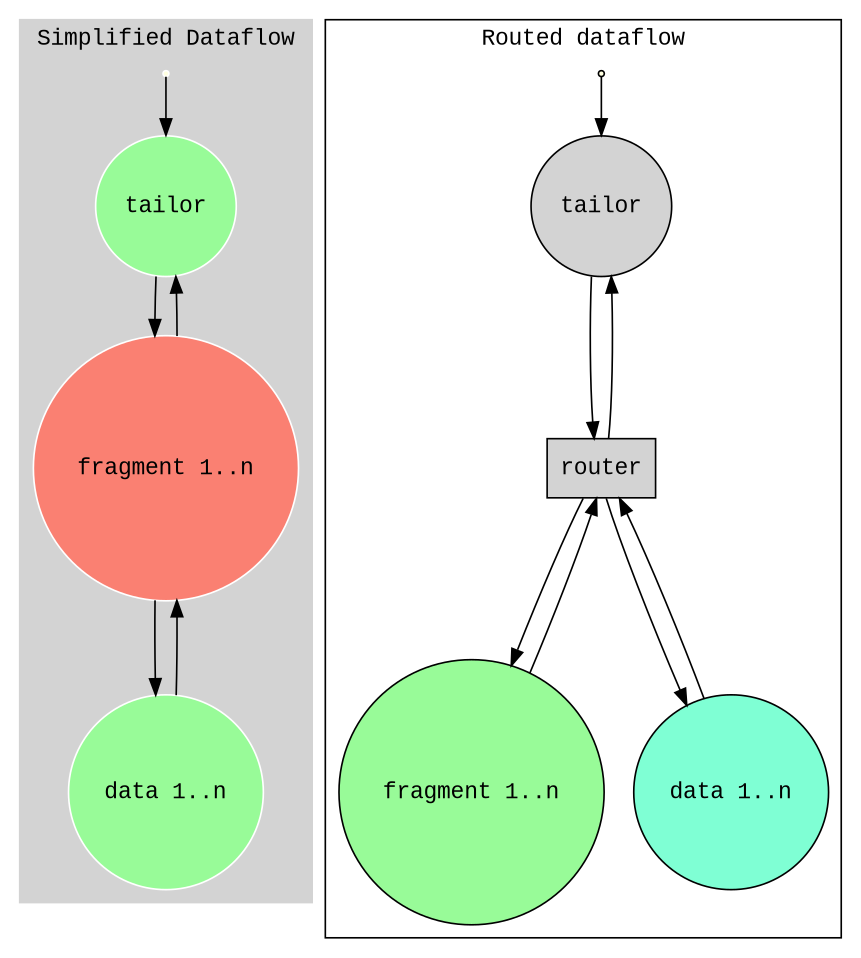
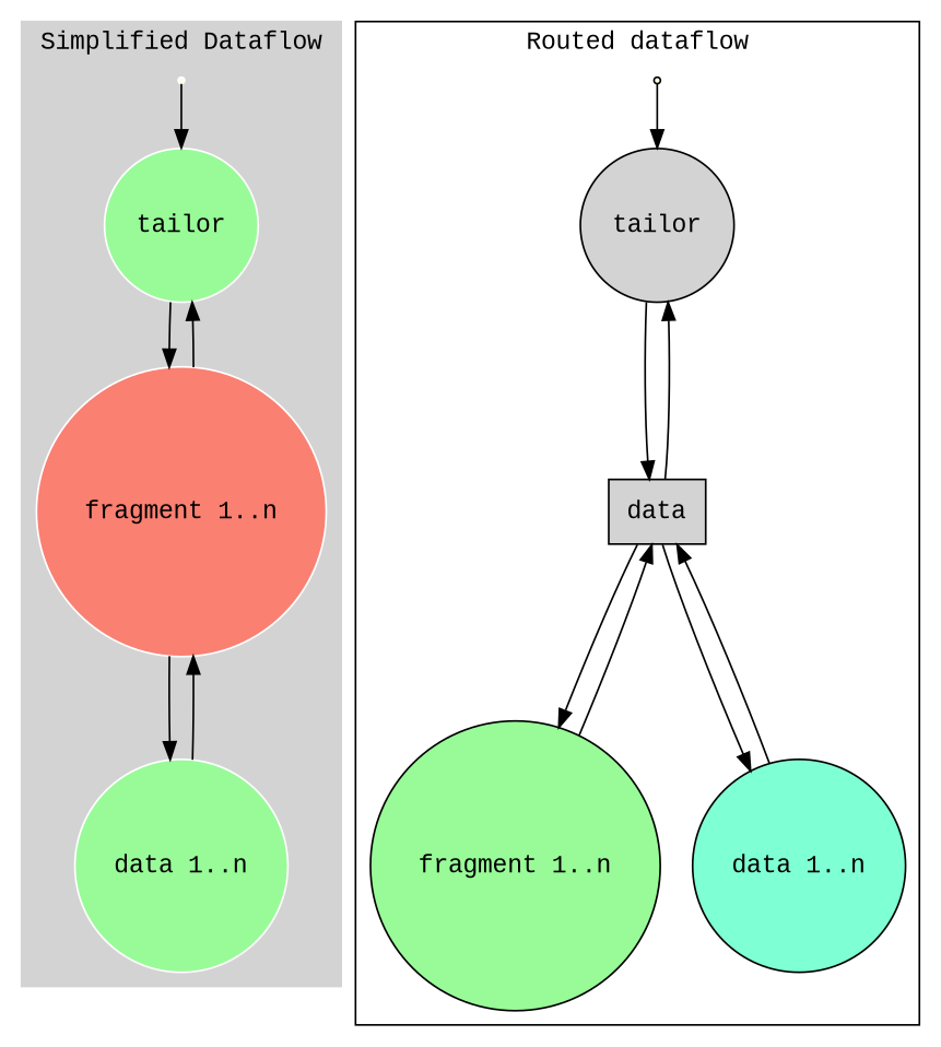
  digraph {
    fontname="Liberation Mono"
    node [fontname="Liberation Mono" shape=circle style=filled fillcolor=palegreen]
    edge [fontname="Liberation Mono"]
    n1 [color=white label="simple overview" shape=point fillcolor=lightyellow]
    n2 [color=white label=tailor]
    n3 [color=white label="fragment 1..n" fillcolor=salmon]
    n4 [color=white label="data 1..n"]
    request_routed [shape=point fillcolor=lightyellow]
    n6 [label=tailor fillcolor=lightgrey]
-   n7 [label=router shape=box fillcolor=lightgrey]
+   n7 [label=data shape=box fillcolor=lightgrey]
    n8 [label="fragment 1..n"]
    n9 [label="data 1..n" fillcolor=aquamarine]
    subgraph cluster_1 {
      color=lightgrey
      label="Simplified Dataflow"
      style=filled
      n1
      n2
      n3
      n4
    }
    subgraph cluster_2 {
      label="Routed dataflow"
      request_routed
      n6
      n7
      n8
      n9
    }
    n1 -> n2
    n2 -> n3
    n3 -> n2
    n3 -> n4
    n4 -> n3
    request_routed -> n6
    n6 -> n7
    n7 -> n6
    n7 -> n8
    n7 -> n9
    n8 -> n7
    n9 -> n7
  }
